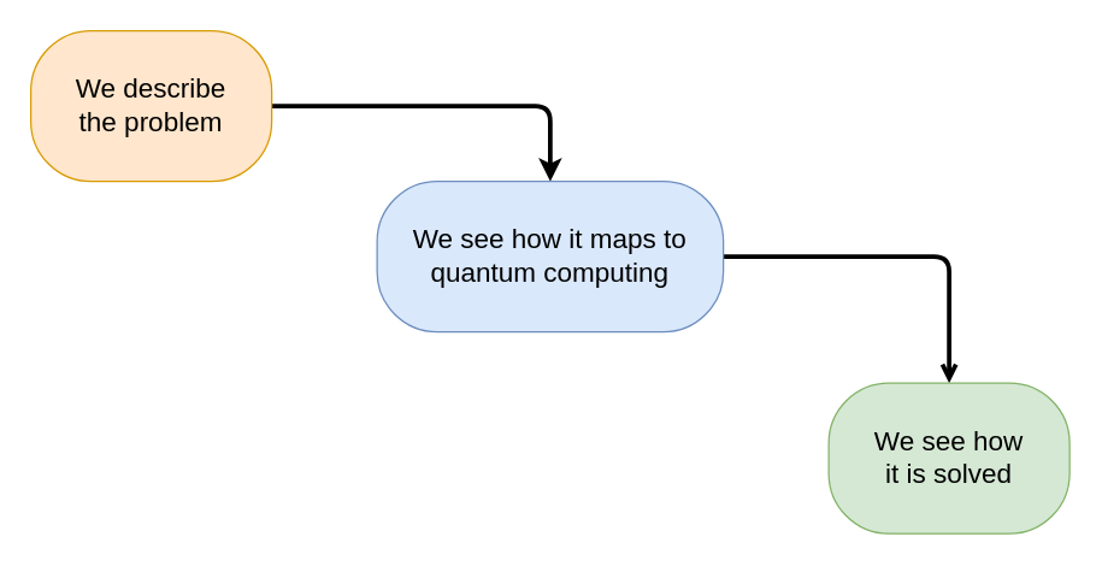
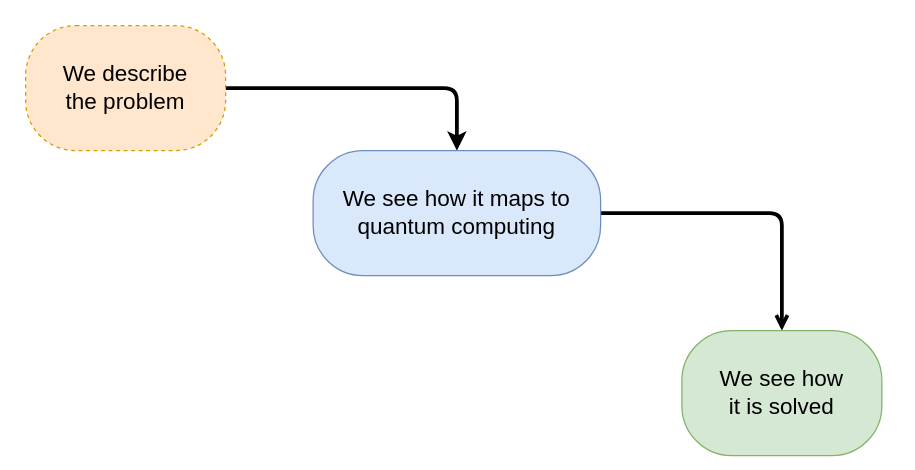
  <mxCell id="0" />
  <mxCell id="1" parent="0" />
  <mxCell id="2" style="edgeStyle=orthogonalEdgeStyle;html=1;exitX=1;exitY=0.5;exitDx=0;exitDy=0;entryX=0.5;entryY=0;entryDx=0;entryDy=0;strokeWidth=3;" edge="1" parent="1" source="3" target="5"><mxGeometry relative="1" as="geometry" /></mxCell>
- <mxCell id="3" value="&lt;font style=&quot;font-size: 18px;&quot;&gt;We describe&lt;/font&gt;&lt;div&gt;&lt;font style=&quot;font-size: 18px;&quot;&gt;the problem&lt;/font&gt;&lt;/div&gt;" style="rounded=1;whiteSpace=wrap;html=1;arcSize=40;fillColor=#ffe6cc;strokeColor=#d79b00;" vertex="1" parent="1"><mxGeometry x="20" y="20" width="160" height="100" as="geometry" /></mxCell>
+ <mxCell id="3" value="&lt;font style=&quot;font-size: 18px;&quot;&gt;We describe&lt;/font&gt;&lt;div&gt;&lt;font style=&quot;font-size: 18px;&quot;&gt;the problem&lt;/font&gt;&lt;/div&gt;" style="rounded=1;whiteSpace=wrap;html=1;arcSize=40;fillColor=#ffe6cc;strokeColor=#d79b00;dashed=1;" vertex="1" parent="1"><mxGeometry x="20" y="20" width="160" height="100" as="geometry" /></mxCell>
  <mxCell id="4" style="edgeStyle=orthogonalEdgeStyle;html=1;exitX=1;exitY=0.5;exitDx=0;exitDy=0;entryX=0.5;entryY=0;entryDx=0;entryDy=0;strokeWidth=3;endArrow=open;" edge="1" parent="1" source="5" target="6"><mxGeometry relative="1" as="geometry" /></mxCell>
  <mxCell id="5" value="&lt;span style=&quot;font-size: 18px;&quot;&gt;We see how it maps to quantum computing&lt;/span&gt;" style="rounded=1;whiteSpace=wrap;html=1;arcSize=40;fillColor=#dae8fc;strokeColor=#6c8ebf;" vertex="1" parent="1"><mxGeometry x="250" y="120" width="230" height="100" as="geometry" /></mxCell>
- <mxCell id="6" value="&lt;span style=&quot;font-size: 18px;&quot;&gt;We see how&lt;/span&gt;&lt;div&gt;&lt;span style=&quot;font-size: 18px;&quot;&gt;it is solved&lt;/span&gt;&lt;/div&gt;" style="rounded=1;whiteSpace=wrap;html=1;arcSize=40;fillColor=#d5e8d4;strokeColor=#82b366;" vertex="1" parent="1"><mxGeometry x="550" y="254" width="160" height="100" as="geometry" /></mxCell>
+ <mxCell id="6" value="&lt;span style=&quot;font-size: 18px;&quot;&gt;We see how&lt;/span&gt;&lt;div&gt;&lt;span style=&quot;font-size: 18px;&quot;&gt;it is solved&lt;/span&gt;&lt;/div&gt;" style="rounded=1;whiteSpace=wrap;html=1;arcSize=40;fillColor=#d5e8d4;strokeColor=#82b366;" vertex="1" parent="1"><mxGeometry x="545" y="264" width="160" height="100" as="geometry" /></mxCell>
